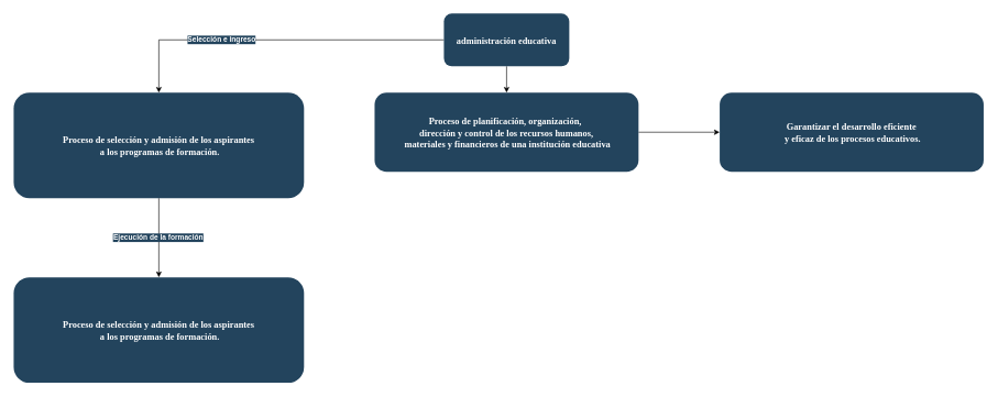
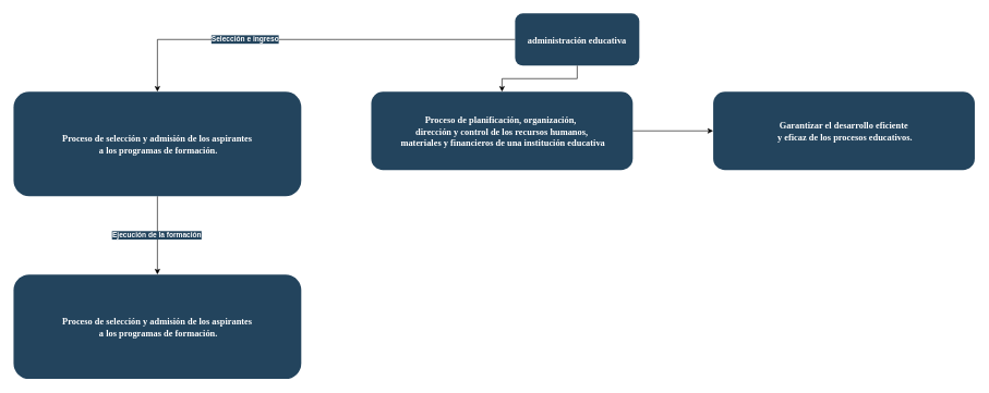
  <mxCell id="0" />
  <mxCell id="1" parent="0" />
  <mxCell id="2" style="edgeStyle=orthogonalEdgeStyle;rounded=0;orthogonalLoop=1;jettySize=auto;html=1;exitX=0.5;exitY=1;exitDx=0;exitDy=0;entryX=0.5;entryY=0;entryDx=0;entryDy=0;" edge="1" parent="1" source="5" target="7"><mxGeometry relative="1" as="geometry" /></mxCell>
  <mxCell id="3" style="edgeStyle=orthogonalEdgeStyle;rounded=0;orthogonalLoop=1;jettySize=auto;html=1;exitX=0;exitY=0.5;exitDx=0;exitDy=0;entryX=0.5;entryY=0;entryDx=0;entryDy=0;" edge="1" parent="1" source="5" target="11"><mxGeometry relative="1" as="geometry" /></mxCell>
  <mxCell id="4" value="&lt;strong&gt;Selección e ingreso&lt;/strong&gt;" style="edgeLabel;html=1;align=center;verticalAlign=middle;resizable=0;points=[];labelBackgroundColor=#23445D;fontColor=#FFFFFF;" vertex="1" connectable="0" parent="3"><mxGeometry x="0.321" y="-1" relative="1" as="geometry"><mxPoint as="offset" /></mxGeometry></mxCell>
- <mxCell id="5" value="administración educativa " style="rounded=1;fillColor=#23445D;gradientColor=none;strokeColor=none;fontColor=#FFFFFF;fontStyle=1;fontFamily=Tahoma;fontSize=14" parent="1" vertex="1"><mxGeometry x="672" y="20" width="190" height="80" as="geometry" /></mxCell>
+ <mxCell id="5" value="administración educativa " style="rounded=1;fillColor=#23445D;gradientColor=none;strokeColor=none;fontColor=#FFFFFF;fontStyle=1;fontFamily=Tahoma;fontSize=14" parent="1" vertex="1"><mxGeometry x="787" y="20" width="190" height="80" as="geometry" /></mxCell>
  <mxCell id="6" style="edgeStyle=orthogonalEdgeStyle;rounded=0;orthogonalLoop=1;jettySize=auto;html=1;exitX=1;exitY=0.5;exitDx=0;exitDy=0;entryX=0;entryY=0.5;entryDx=0;entryDy=0;" edge="1" parent="1" source="7" target="8"><mxGeometry relative="1" as="geometry" /></mxCell>
  <mxCell id="7" value="Proceso de planificación, organización, &#10;dirección y control de los recursos humanos,&#10; materiales y financieros de una institución educativa" style="rounded=1;fillColor=#23445D;gradientColor=none;strokeColor=none;fontColor=#FFFFFF;fontStyle=1;fontFamily=Tahoma;fontSize=14" parent="1" vertex="1"><mxGeometry x="567" y="140" width="400" height="120" as="geometry" /></mxCell>
  <mxCell id="8" value="Garantizar el desarrollo eficiente&#10; y eficaz de los procesos educativos." style="rounded=1;fillColor=#23445D;gradientColor=none;strokeColor=none;fontColor=#FFFFFF;fontStyle=1;fontFamily=Tahoma;fontSize=14" vertex="1" parent="1"><mxGeometry x="1090" y="140" width="400" height="120" as="geometry" /></mxCell>
  <mxCell id="9" style="edgeStyle=orthogonalEdgeStyle;rounded=0;orthogonalLoop=1;jettySize=auto;html=1;exitX=0.5;exitY=1;exitDx=0;exitDy=0;entryX=0.5;entryY=0;entryDx=0;entryDy=0;" edge="1" parent="1" source="11" target="12"><mxGeometry relative="1" as="geometry" /></mxCell>
  <mxCell id="10" value="&lt;strong&gt;Ejecución de la formación&lt;/strong&gt;" style="edgeLabel;html=1;align=center;verticalAlign=middle;resizable=0;points=[];labelBackgroundColor=#23445D;fontColor=#FFFFFF;labelBorderColor=none;" vertex="1" connectable="0" parent="9"><mxGeometry x="-0.021" y="-2" relative="1" as="geometry"><mxPoint as="offset" /></mxGeometry></mxCell>
  <mxCell id="11" value="Proceso de selección y admisión de los aspirantes&#10; a los programas de formación." style="rounded=1;fillColor=#23445D;gradientColor=none;strokeColor=none;fontColor=#FFFFFF;fontStyle=1;fontFamily=Tahoma;fontSize=14" vertex="1" parent="1"><mxGeometry x="20" y="140" width="440" height="160" as="geometry" /></mxCell>
  <mxCell id="12" value="Proceso de selección y admisión de los aspirantes&#10; a los programas de formación." style="rounded=1;fillColor=#23445D;gradientColor=none;strokeColor=none;fontColor=#FFFFFF;fontStyle=1;fontFamily=Tahoma;fontSize=14" vertex="1" parent="1"><mxGeometry x="20" y="420" width="440" height="160" as="geometry" /></mxCell>
